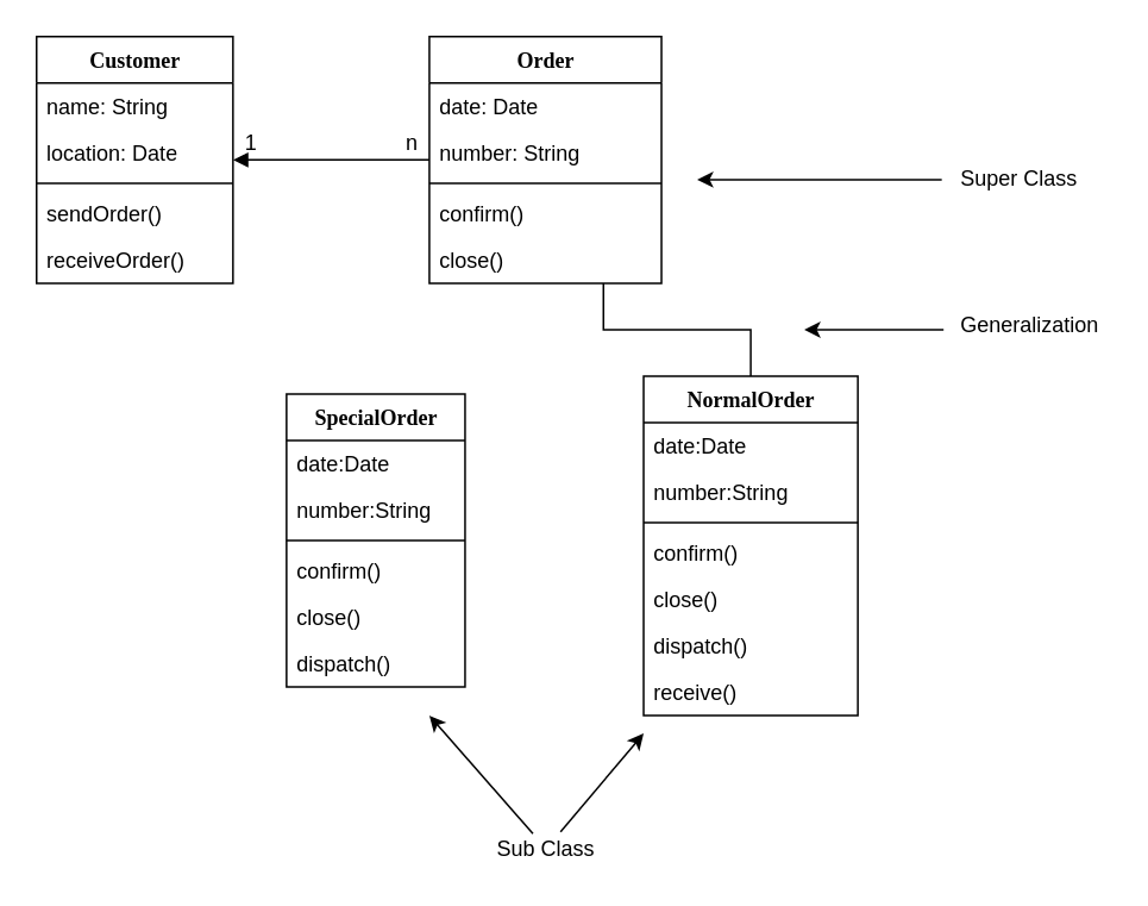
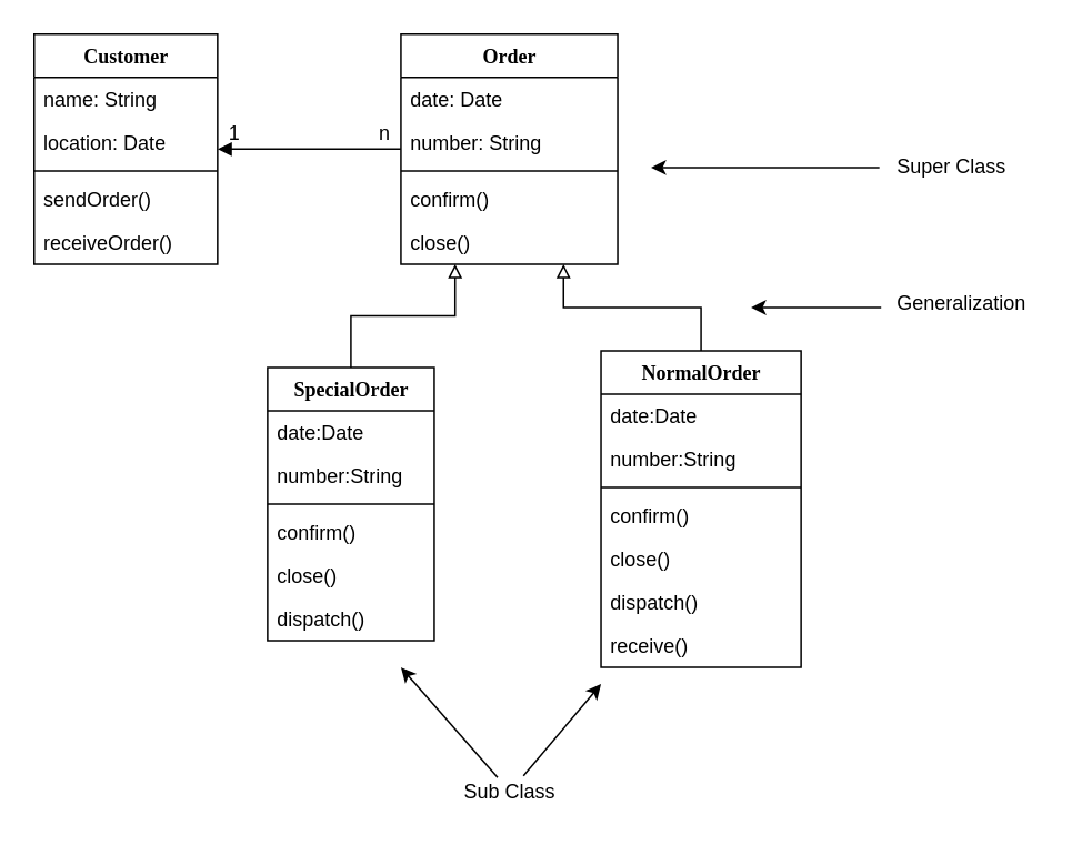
  <mxCell id="0" />
  <mxCell id="1" parent="0" />
- <mxCell id="2" style="edgeStyle=orthogonalEdgeStyle;rounded=0;orthogonalLoop=1;jettySize=auto;html=1;exitX=0.5;exitY=0;exitDx=0;exitDy=0;entryX=0.75;entryY=1;entryDx=0;entryDy=0;startArrow=none;startFill=0;endArrow=none;endFill=0;strokeWidth=1;strokeColor=#000000;" edge="1" parent="1" source="19" target="5"><mxGeometry relative="1" as="geometry" /></mxCell>
+ <mxCell id="2" style="edgeStyle=orthogonalEdgeStyle;rounded=0;orthogonalLoop=1;jettySize=auto;html=1;exitX=0.5;exitY=0;exitDx=0;exitDy=0;entryX=0.75;entryY=1;entryDx=0;entryDy=0;startArrow=none;startFill=0;endArrow=block;endFill=0;strokeWidth=1;strokeColor=#000000;" edge="1" parent="1" source="19" target="5"><mxGeometry relative="1" as="geometry" /></mxCell>
+ <mxCell id="3" style="edgeStyle=orthogonalEdgeStyle;rounded=0;orthogonalLoop=1;jettySize=auto;html=1;entryX=0.25;entryY=1;entryDx=0;entryDy=0;exitX=0.5;exitY=0;exitDx=0;exitDy=0;endArrow=block;endFill=0;" edge="1" parent="1" source="27" target="5"><mxGeometry relative="1" as="geometry" /></mxCell>
  <mxCell id="4" style="edgeStyle=orthogonalEdgeStyle;rounded=0;orthogonalLoop=1;jettySize=auto;html=1;entryX=1;entryY=0.5;entryDx=0;entryDy=0;endArrow=block;endFill=1;" edge="1" parent="1" source="5" target="13"><mxGeometry relative="1" as="geometry" /></mxCell>
  <mxCell id="5" value="Order" style="swimlane;html=1;fontStyle=1;align=center;verticalAlign=top;childLayout=stackLayout;horizontal=1;startSize=26;horizontalStack=0;resizeParent=1;resizeLast=0;collapsible=1;marginBottom=0;swimlaneFillColor=#ffffff;rounded=0;shadow=0;comic=0;labelBackgroundColor=none;strokeWidth=1;fillColor=none;fontFamily=Verdana;fontSize=12" parent="1" vertex="1"><mxGeometry x="240" y="20" width="130" height="138" as="geometry" /></mxCell>
  <mxCell id="6" value="date: Date" style="text;html=1;strokeColor=none;fillColor=none;align=left;verticalAlign=top;spacingLeft=4;spacingRight=4;whiteSpace=wrap;overflow=hidden;rotatable=0;points=[[0,0.5],[1,0.5]];portConstraint=eastwest;connectable=0;" parent="5" vertex="1"><mxGeometry y="26" width="130" height="26" as="geometry" /></mxCell>
  <mxCell id="7" value="number: String" style="text;html=1;strokeColor=none;fillColor=none;align=left;verticalAlign=top;spacingLeft=4;spacingRight=4;whiteSpace=wrap;overflow=hidden;rotatable=0;points=[[0,0.5],[1,0.5]];portConstraint=eastwest;connectable=0;" parent="5" vertex="1"><mxGeometry y="52" width="130" height="26" as="geometry" /></mxCell>
  <mxCell id="8" value="" style="line;html=1;strokeWidth=1;fillColor=none;align=left;verticalAlign=middle;spacingTop=-1;spacingLeft=3;spacingRight=3;rotatable=0;labelPosition=right;points=[];portConstraint=eastwest;" parent="5" vertex="1"><mxGeometry y="78" width="130" height="8" as="geometry" /></mxCell>
  <mxCell id="9" value="confirm()" style="text;html=1;strokeColor=none;fillColor=none;align=left;verticalAlign=top;spacingLeft=4;spacingRight=4;whiteSpace=wrap;overflow=hidden;rotatable=0;points=[[0,0.5],[1,0.5]];portConstraint=eastwest;connectable=0;" parent="5" vertex="1"><mxGeometry y="86" width="130" height="26" as="geometry" /></mxCell>
  <mxCell id="10" value="close()" style="text;html=1;strokeColor=none;fillColor=none;align=left;verticalAlign=top;spacingLeft=4;spacingRight=4;whiteSpace=wrap;overflow=hidden;rotatable=0;points=[[0,0.5],[1,0.5]];portConstraint=eastwest;connectable=0;" parent="5" vertex="1"><mxGeometry y="112" width="130" height="26" as="geometry" /></mxCell>
  <mxCell id="11" value="n" style="text;html=1;align=center;verticalAlign=middle;resizable=0;points=[];autosize=1;" vertex="1" parent="1"><mxGeometry x="220" y="70" width="20" height="20" as="geometry" /></mxCell>
  <mxCell id="12" value="1" style="text;html=1;align=center;verticalAlign=middle;resizable=0;points=[];autosize=1;" vertex="1" parent="1"><mxGeometry x="130" y="70" width="20" height="20" as="geometry" /></mxCell>
  <mxCell id="13" value="Customer" style="swimlane;html=1;fontStyle=1;align=center;verticalAlign=top;childLayout=stackLayout;horizontal=1;startSize=26;horizontalStack=0;resizeParent=1;resizeLast=0;collapsible=1;marginBottom=0;swimlaneFillColor=#ffffff;rounded=0;shadow=0;comic=0;labelBackgroundColor=none;strokeWidth=1;fillColor=none;fontFamily=Verdana;fontSize=12" parent="1" vertex="1"><mxGeometry x="20" y="20" width="110" height="138" as="geometry" /></mxCell>
  <mxCell id="14" value="name: String" style="text;html=1;strokeColor=none;fillColor=none;align=left;verticalAlign=top;spacingLeft=4;spacingRight=4;whiteSpace=wrap;overflow=hidden;rotatable=0;points=[[0,0.5],[1,0.5]];portConstraint=eastwest;connectable=0;" parent="13" vertex="1"><mxGeometry y="26" width="110" height="26" as="geometry" /></mxCell>
  <mxCell id="15" value="location: Date" style="text;html=1;strokeColor=none;fillColor=none;align=left;verticalAlign=top;spacingLeft=4;spacingRight=4;whiteSpace=wrap;overflow=hidden;rotatable=0;points=[[0,0.5],[1,0.5]];portConstraint=eastwest;connectable=0;" parent="13" vertex="1"><mxGeometry y="52" width="110" height="26" as="geometry" /></mxCell>
  <mxCell id="16" value="" style="line;html=1;strokeWidth=1;fillColor=none;align=left;verticalAlign=middle;spacingTop=-1;spacingLeft=3;spacingRight=3;rotatable=0;labelPosition=right;points=[];portConstraint=eastwest;" parent="13" vertex="1"><mxGeometry y="78" width="110" height="8" as="geometry" /></mxCell>
  <mxCell id="17" value="sendOrder()" style="text;html=1;strokeColor=none;fillColor=none;align=left;verticalAlign=top;spacingLeft=4;spacingRight=4;whiteSpace=wrap;overflow=hidden;rotatable=0;points=[[0,0.5],[1,0.5]];portConstraint=eastwest;connectable=0;" parent="13" vertex="1"><mxGeometry y="86" width="110" height="26" as="geometry" /></mxCell>
  <mxCell id="18" value="receiveOrder()" style="text;html=1;strokeColor=none;fillColor=none;align=left;verticalAlign=top;spacingLeft=4;spacingRight=4;whiteSpace=wrap;overflow=hidden;rotatable=0;points=[[0,0.5],[1,0.5]];portConstraint=eastwest;connectable=0;" parent="13" vertex="1"><mxGeometry y="112" width="110" height="26" as="geometry" /></mxCell>
  <mxCell id="19" value="NormalOrder" style="swimlane;html=1;fontStyle=1;align=center;verticalAlign=top;childLayout=stackLayout;horizontal=1;startSize=26;horizontalStack=0;resizeParent=1;resizeLast=0;collapsible=1;marginBottom=0;swimlaneFillColor=#ffffff;rounded=0;shadow=0;comic=0;labelBackgroundColor=none;strokeWidth=1;fillColor=none;fontFamily=Verdana;fontSize=12" parent="1" vertex="1"><mxGeometry x="360" y="210" width="120" height="190" as="geometry" /></mxCell>
  <mxCell id="20" value="date:Date" style="text;html=1;strokeColor=none;fillColor=none;align=left;verticalAlign=top;spacingLeft=4;spacingRight=4;whiteSpace=wrap;overflow=hidden;rotatable=0;points=[[0,0.5],[1,0.5]];portConstraint=eastwest;connectable=0;" parent="19" vertex="1"><mxGeometry y="26" width="120" height="26" as="geometry" /></mxCell>
  <mxCell id="21" value="number:String" style="text;html=1;strokeColor=none;fillColor=none;align=left;verticalAlign=top;spacingLeft=4;spacingRight=4;whiteSpace=wrap;overflow=hidden;rotatable=0;points=[[0,0.5],[1,0.5]];portConstraint=eastwest;connectable=0;" parent="19" vertex="1"><mxGeometry y="52" width="120" height="26" as="geometry" /></mxCell>
  <mxCell id="22" value="" style="line;html=1;strokeWidth=1;fillColor=none;align=left;verticalAlign=middle;spacingTop=-1;spacingLeft=3;spacingRight=3;rotatable=0;labelPosition=right;points=[];portConstraint=eastwest;" parent="19" vertex="1"><mxGeometry y="78" width="120" height="8" as="geometry" /></mxCell>
  <mxCell id="23" value="confirm()" style="text;html=1;strokeColor=none;fillColor=none;align=left;verticalAlign=top;spacingLeft=4;spacingRight=4;whiteSpace=wrap;overflow=hidden;rotatable=0;points=[[0,0.5],[1,0.5]];portConstraint=eastwest;connectable=0;" parent="19" vertex="1"><mxGeometry y="86" width="120" height="26" as="geometry" /></mxCell>
  <mxCell id="24" value="close()" style="text;html=1;strokeColor=none;fillColor=none;align=left;verticalAlign=top;spacingLeft=4;spacingRight=4;whiteSpace=wrap;overflow=hidden;rotatable=0;points=[[0,0.5],[1,0.5]];portConstraint=eastwest;connectable=0;" parent="19" vertex="1"><mxGeometry y="112" width="120" height="26" as="geometry" /></mxCell>
  <mxCell id="25" value="dispatch()" style="text;html=1;strokeColor=none;fillColor=none;align=left;verticalAlign=top;spacingLeft=4;spacingRight=4;whiteSpace=wrap;overflow=hidden;rotatable=0;points=[[0,0.5],[1,0.5]];portConstraint=eastwest;connectable=0;" parent="19" vertex="1"><mxGeometry y="138" width="120" height="26" as="geometry" /></mxCell>
  <mxCell id="26" value="receive()" style="text;html=1;strokeColor=none;fillColor=none;align=left;verticalAlign=top;spacingLeft=4;spacingRight=4;whiteSpace=wrap;overflow=hidden;rotatable=0;points=[[0,0.5],[1,0.5]];portConstraint=eastwest;connectable=0;" vertex="1" parent="19"><mxGeometry y="164" width="120" height="26" as="geometry" /></mxCell>
  <mxCell id="27" value="SpecialOrder" style="swimlane;html=1;fontStyle=1;align=center;verticalAlign=top;childLayout=stackLayout;horizontal=1;startSize=26;horizontalStack=0;resizeParent=1;resizeLast=0;collapsible=1;marginBottom=0;swimlaneFillColor=#ffffff;rounded=0;shadow=0;comic=0;labelBackgroundColor=none;strokeWidth=1;fillColor=none;fontFamily=Verdana;fontSize=12" parent="1" vertex="1"><mxGeometry x="160" y="220" width="100" height="164" as="geometry" /></mxCell>
  <mxCell id="28" value="date:Date" style="text;html=1;strokeColor=none;fillColor=none;align=left;verticalAlign=top;spacingLeft=4;spacingRight=4;whiteSpace=wrap;overflow=hidden;rotatable=0;points=[[0,0.5],[1,0.5]];portConstraint=eastwest;connectable=0;" parent="27" vertex="1"><mxGeometry y="26" width="100" height="26" as="geometry" /></mxCell>
  <mxCell id="29" value="number:String" style="text;html=1;strokeColor=none;fillColor=none;align=left;verticalAlign=top;spacingLeft=4;spacingRight=4;whiteSpace=wrap;overflow=hidden;rotatable=0;points=[[0,0.5],[1,0.5]];portConstraint=eastwest;connectable=0;" parent="27" vertex="1"><mxGeometry y="52" width="100" height="26" as="geometry" /></mxCell>
  <mxCell id="30" value="" style="line;html=1;strokeWidth=1;fillColor=none;align=left;verticalAlign=middle;spacingTop=-1;spacingLeft=3;spacingRight=3;rotatable=0;labelPosition=right;points=[];portConstraint=eastwest;" parent="27" vertex="1"><mxGeometry y="78" width="100" height="8" as="geometry" /></mxCell>
  <mxCell id="31" value="confirm()" style="text;html=1;strokeColor=none;fillColor=none;align=left;verticalAlign=top;spacingLeft=4;spacingRight=4;whiteSpace=wrap;overflow=hidden;rotatable=0;points=[[0,0.5],[1,0.5]];portConstraint=eastwest;connectable=0;" parent="27" vertex="1"><mxGeometry y="86" width="100" height="26" as="geometry" /></mxCell>
  <mxCell id="32" value="close()" style="text;html=1;strokeColor=none;fillColor=none;align=left;verticalAlign=top;spacingLeft=4;spacingRight=4;whiteSpace=wrap;overflow=hidden;rotatable=0;points=[[0,0.5],[1,0.5]];portConstraint=eastwest;connectable=0;" parent="27" vertex="1"><mxGeometry y="112" width="100" height="26" as="geometry" /></mxCell>
  <mxCell id="33" value="dispatch()" style="text;html=1;strokeColor=none;fillColor=none;align=left;verticalAlign=top;spacingLeft=4;spacingRight=4;whiteSpace=wrap;overflow=hidden;rotatable=0;points=[[0,0.5],[1,0.5]];portConstraint=eastwest;connectable=0;" parent="27" vertex="1"><mxGeometry y="138" width="100" height="26" as="geometry" /></mxCell>
  <mxCell id="34" value="" style="endArrow=classic;html=1;strokeColor=#000000;strokeWidth=1;" edge="1" parent="1"><mxGeometry width="50" height="50" relative="1" as="geometry"><mxPoint x="527" y="100" as="sourcePoint" /><mxPoint x="390" y="100" as="targetPoint" /><Array as="points" /></mxGeometry></mxCell>
  <mxCell id="35" value="Super Class" style="text;html=1;align=center;verticalAlign=middle;resizable=0;points=[];autosize=1;imageAspect=0;" vertex="1" parent="1"><mxGeometry x="530" y="90" width="80" height="20" as="geometry" /></mxCell>
  <mxCell id="36" value="Generalization" style="text;html=1;align=center;verticalAlign=middle;resizable=0;points=[];autosize=1;" vertex="1" parent="1"><mxGeometry x="531" y="172" width="90" height="20" as="geometry" /></mxCell>
  <mxCell id="37" value="Sub Class" style="text;html=1;align=center;verticalAlign=middle;resizable=0;points=[];autosize=1;" vertex="1" parent="1"><mxGeometry x="270" y="465" width="70" height="20" as="geometry" /></mxCell>
  <mxCell id="38" value="" style="endArrow=classic;html=1;strokeColor=#000000;strokeWidth=1;exitX=-0.033;exitY=0.6;exitDx=0;exitDy=0;exitPerimeter=0;" edge="1" parent="1" source="36"><mxGeometry width="50" height="50" relative="1" as="geometry"><mxPoint x="280" y="260" as="sourcePoint" /><mxPoint x="450" y="184" as="targetPoint" /></mxGeometry></mxCell>
  <mxCell id="39" value="" style="endArrow=classic;html=1;strokeColor=#000000;strokeWidth=1;exitX=0.4;exitY=0.05;exitDx=0;exitDy=0;exitPerimeter=0;" edge="1" parent="1" source="37"><mxGeometry width="50" height="50" relative="1" as="geometry"><mxPoint x="290" y="450" as="sourcePoint" /><mxPoint x="240" y="400" as="targetPoint" /></mxGeometry></mxCell>
  <mxCell id="40" value="" style="endArrow=classic;html=1;strokeColor=#000000;strokeWidth=1;" edge="1" parent="1" source="37"><mxGeometry width="50" height="50" relative="1" as="geometry"><mxPoint x="280" y="260" as="sourcePoint" /><mxPoint x="360" y="410" as="targetPoint" /></mxGeometry></mxCell>
